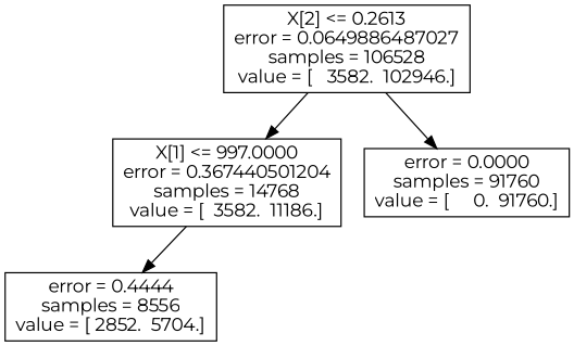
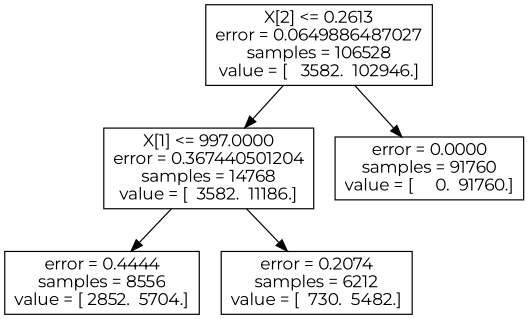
  digraph {
    fontname=Montserrat
    node [shape=box fontname=Montserrat]
    edge [fontname=Montserrat]
    n1 [label="X[2] <= 0.2613\nerror = 0.0649886487027\nsamples = 106528\nvalue = [   3582.  102946.]"]
    n2 [label="X[1] <= 997.0000\nerror = 0.367440501204\nsamples = 14768\nvalue = [  3582.  11186.]"]
    n3 [label="error = 0.0000\nsamples = 91760\nvalue = [     0.  91760.]"]
    n4 [label="error = 0.4444\nsamples = 8556\nvalue = [ 2852.  5704.]"]
+   n5 [label="error = 0.2074\nsamples = 6212\nvalue = [  730.  5482.]"]
    n1 -> n2
    n1 -> n3
    n2 -> n4
+   n2 -> n5
  }
